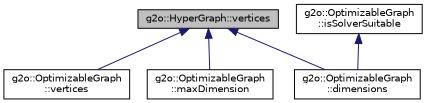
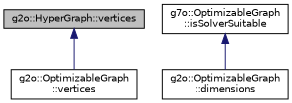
  digraph {
    rankdir=TB
    node [color=black fillcolor=white fontname=Helvetica fontsize=10 shape=record style=filled]
    edge [color=midnightblue dir=back fontname=Helvetica fontsize=10 labelfontname=Helvetica labelfontsize=10 style=solid]
    n1 [fillcolor=grey75 fontcolor=black height=0.2 label="g2o::HyperGraph::vertices" width=0.4]
    n2 [height=0.2 label="g2o::OptimizableGraph\l::vertices" width=0.4]
-   n3 [height=0.2 label="g2o::OptimizableGraph\l::maxDimension" width=0.4]
    n4 [height=0.2 label="g2o::OptimizableGraph\l::dimensions" width=0.4]
-   n5 [height=0.2 label="g2o::OptimizableGraph\l::isSolverSuitable" width=0.4]
+   n5 [height=0.2 label="g7o::OptimizableGraph\l::isSolverSuitable" width=0.4]
    n1 -> n2
-   n1 -> n3
-   n1 -> n4
    n5 -> n4
  }
